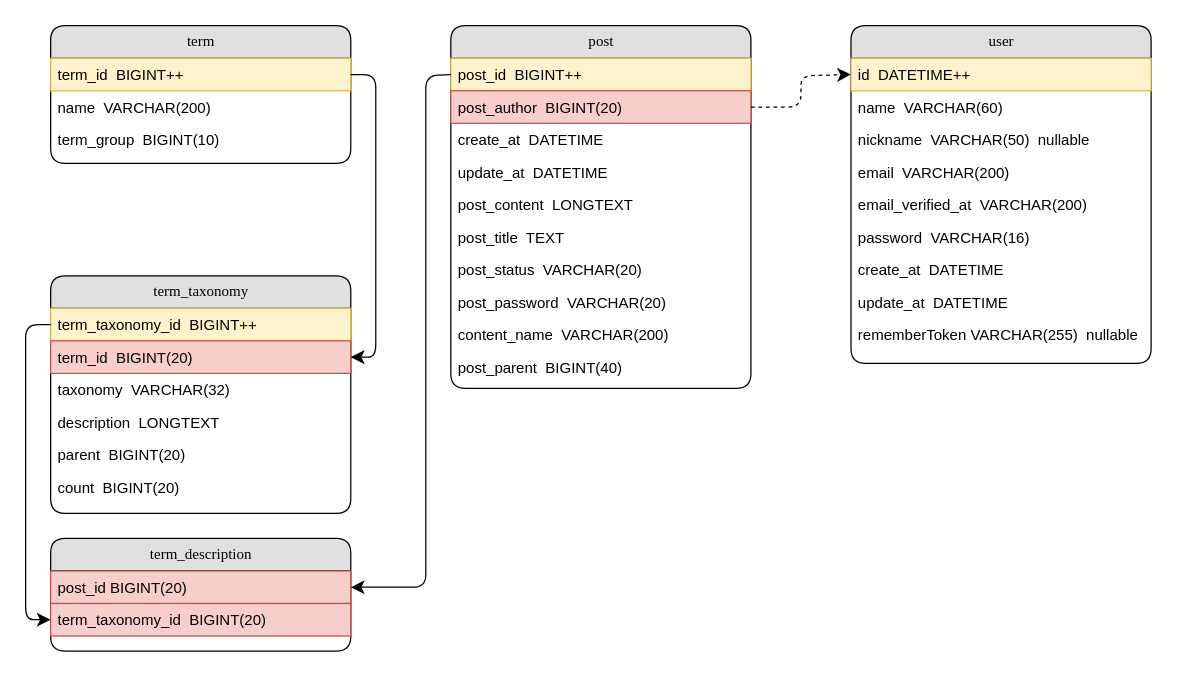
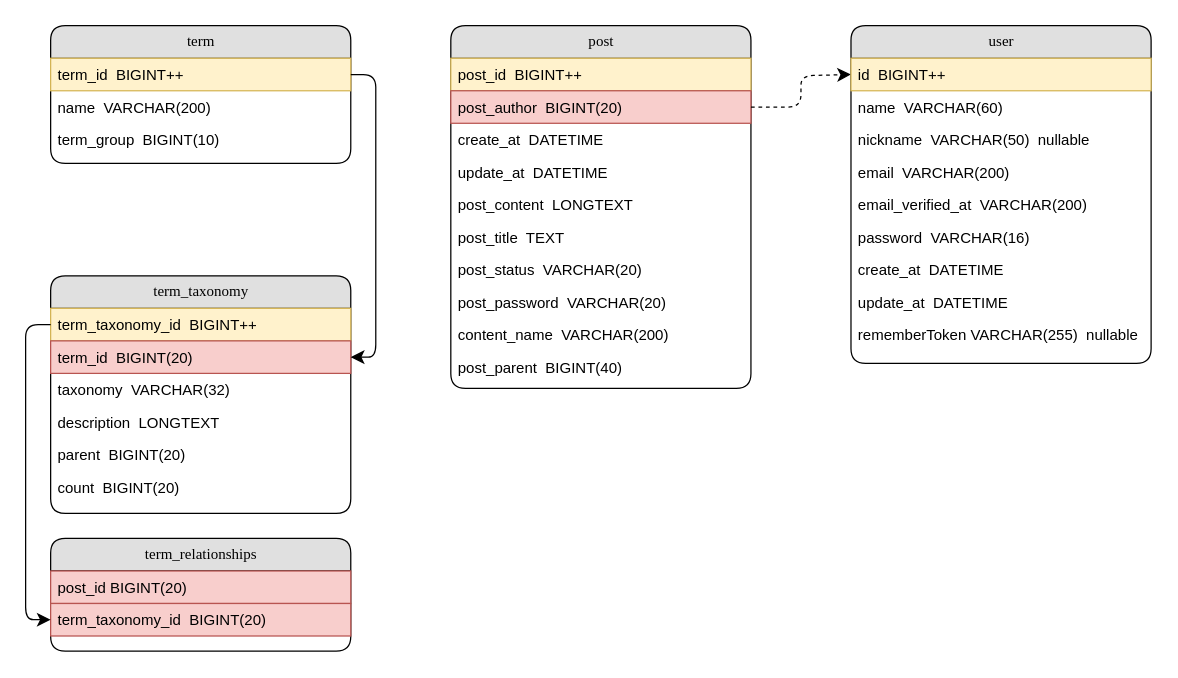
  <mxCell id="0" />
  <mxCell id="1" parent="0" />
  <mxCell id="2" value="term" style="swimlane;html=1;fontStyle=0;childLayout=stackLayout;horizontal=1;startSize=26;fillColor=#e0e0e0;horizontalStack=0;resizeParent=1;resizeLast=0;collapsible=1;marginBottom=0;swimlaneFillColor=#ffffff;align=center;rounded=1;shadow=0;comic=0;labelBackgroundColor=none;strokeWidth=1;fontFamily=Verdana;fontSize=12" parent="1" vertex="1"><mxGeometry x="40" y="20" width="240" height="110" as="geometry" /></mxCell>
  <mxCell id="3" value="term_id&amp;nbsp; BIGINT++" style="text;html=1;strokeColor=#d6b656;fillColor=#fff2cc;spacingLeft=4;spacingRight=4;whiteSpace=wrap;overflow=hidden;rotatable=0;points=[[0,0.5],[1,0.5]];portConstraint=eastwest;" parent="2" vertex="1"><mxGeometry y="26" width="240" height="26" as="geometry" /></mxCell>
  <mxCell id="4" value="name&amp;nbsp; VARCHAR(200)" style="text;html=1;strokeColor=none;fillColor=none;spacingLeft=4;spacingRight=4;whiteSpace=wrap;overflow=hidden;rotatable=0;points=[[0,0.5],[1,0.5]];portConstraint=eastwest;" parent="2" vertex="1"><mxGeometry y="52" width="240" height="26" as="geometry" /></mxCell>
  <mxCell id="5" value="term_group&amp;nbsp; BIGINT(10)" style="text;html=1;strokeColor=none;fillColor=none;spacingLeft=4;spacingRight=4;whiteSpace=wrap;overflow=hidden;rotatable=0;points=[[0,0.5],[1,0.5]];portConstraint=eastwest;" parent="2" vertex="1"><mxGeometry y="78" width="240" height="26" as="geometry" /></mxCell>
  <mxCell id="6" value="term_taxonomy" style="swimlane;html=1;fontStyle=0;childLayout=stackLayout;horizontal=1;startSize=26;fillColor=#e0e0e0;horizontalStack=0;resizeParent=1;resizeLast=0;collapsible=1;marginBottom=0;swimlaneFillColor=#ffffff;align=center;rounded=1;shadow=0;comic=0;labelBackgroundColor=none;strokeWidth=1;fontFamily=Verdana;fontSize=12" parent="1" vertex="1"><mxGeometry x="40" y="220" width="240" height="190" as="geometry" /></mxCell>
  <mxCell id="7" value="term_taxonomy_id&amp;nbsp; BIGINT++" style="text;html=1;strokeColor=#d6b656;fillColor=#fff2cc;spacingLeft=4;spacingRight=4;whiteSpace=wrap;overflow=hidden;rotatable=0;points=[[0,0.5],[1,0.5]];portConstraint=eastwest;" parent="6" vertex="1"><mxGeometry y="26" width="240" height="26" as="geometry" /></mxCell>
  <mxCell id="8" value="term_id&amp;nbsp; BIGINT(20)" style="text;html=1;strokeColor=#b85450;fillColor=#f8cecc;spacingLeft=4;spacingRight=4;whiteSpace=wrap;overflow=hidden;rotatable=0;points=[[0,0.5],[1,0.5]];portConstraint=eastwest;" parent="6" vertex="1"><mxGeometry y="52" width="240" height="26" as="geometry" /></mxCell>
  <mxCell id="9" value="taxonomy&amp;nbsp; VARCHAR(32)" style="text;html=1;strokeColor=none;fillColor=none;spacingLeft=4;spacingRight=4;whiteSpace=wrap;overflow=hidden;rotatable=0;points=[[0,0.5],[1,0.5]];portConstraint=eastwest;" parent="6" vertex="1"><mxGeometry y="78" width="240" height="26" as="geometry" /></mxCell>
  <mxCell id="10" value="description&amp;nbsp; LONGTEXT" style="text;html=1;strokeColor=none;fillColor=none;spacingLeft=4;spacingRight=4;whiteSpace=wrap;overflow=hidden;rotatable=0;points=[[0,0.5],[1,0.5]];portConstraint=eastwest;" parent="6" vertex="1"><mxGeometry y="104" width="240" height="26" as="geometry" /></mxCell>
  <mxCell id="11" value="parent&amp;nbsp; BIGINT(20)" style="text;html=1;strokeColor=none;fillColor=none;spacingLeft=4;spacingRight=4;whiteSpace=wrap;overflow=hidden;rotatable=0;points=[[0,0.5],[1,0.5]];portConstraint=eastwest;" parent="6" vertex="1"><mxGeometry y="130" width="240" height="26" as="geometry" /></mxCell>
  <mxCell id="12" value="count&amp;nbsp; BIGINT(20)" style="text;html=1;strokeColor=none;fillColor=none;spacingLeft=4;spacingRight=4;whiteSpace=wrap;overflow=hidden;rotatable=0;points=[[0,0.5],[1,0.5]];portConstraint=eastwest;" parent="6" vertex="1"><mxGeometry y="156" width="240" height="26" as="geometry" /></mxCell>
- <mxCell id="13" value="term_description" style="swimlane;html=1;fontStyle=0;childLayout=stackLayout;horizontal=1;startSize=26;fillColor=#e0e0e0;horizontalStack=0;resizeParent=1;resizeLast=0;collapsible=1;marginBottom=0;swimlaneFillColor=#ffffff;align=center;rounded=1;shadow=0;comic=0;labelBackgroundColor=none;strokeWidth=1;fontFamily=Verdana;fontSize=12" parent="1" vertex="1"><mxGeometry x="40" y="430" width="240" height="90" as="geometry" /></mxCell>
+ <mxCell id="13" value="term_relationships" style="swimlane;html=1;fontStyle=0;childLayout=stackLayout;horizontal=1;startSize=26;fillColor=#e0e0e0;horizontalStack=0;resizeParent=1;resizeLast=0;collapsible=1;marginBottom=0;swimlaneFillColor=#ffffff;align=center;rounded=1;shadow=0;comic=0;labelBackgroundColor=none;strokeWidth=1;fontFamily=Verdana;fontSize=12" parent="1" vertex="1"><mxGeometry x="40" y="430" width="240" height="90" as="geometry" /></mxCell>
  <mxCell id="14" value="post_id BIGINT(20)" style="text;html=1;strokeColor=#b85450;fillColor=#f8cecc;spacingLeft=4;spacingRight=4;whiteSpace=wrap;overflow=hidden;rotatable=0;points=[[0,0.5],[1,0.5]];portConstraint=eastwest;" parent="13" vertex="1"><mxGeometry y="26" width="240" height="26" as="geometry" /></mxCell>
  <mxCell id="15" value="term_taxonomy_id&amp;nbsp; BIGINT(20)" style="text;html=1;strokeColor=#b85450;fillColor=#f8cecc;spacingLeft=4;spacingRight=4;whiteSpace=wrap;overflow=hidden;rotatable=0;points=[[0,0.5],[1,0.5]];portConstraint=eastwest;" parent="13" vertex="1"><mxGeometry y="52" width="240" height="26" as="geometry" /></mxCell>
  <mxCell id="16" value="post" style="swimlane;html=1;fontStyle=0;childLayout=stackLayout;horizontal=1;startSize=26;fillColor=#e0e0e0;horizontalStack=0;resizeParent=1;resizeLast=0;collapsible=1;marginBottom=0;swimlaneFillColor=#ffffff;align=center;rounded=1;shadow=0;comic=0;labelBackgroundColor=none;strokeWidth=1;fontFamily=Verdana;fontSize=12" parent="1" vertex="1"><mxGeometry x="360" y="20" width="240" height="290" as="geometry" /></mxCell>
  <mxCell id="17" value="post_id&amp;nbsp; BIGINT++" style="text;html=1;strokeColor=#d6b656;fillColor=#fff2cc;spacingLeft=4;spacingRight=4;whiteSpace=wrap;overflow=hidden;rotatable=0;points=[[0,0.5],[1,0.5]];portConstraint=eastwest;" parent="16" vertex="1"><mxGeometry y="26" width="240" height="26" as="geometry" /></mxCell>
  <mxCell id="18" value="post_author&amp;nbsp; BIGINT(20)" style="text;html=1;strokeColor=#b85450;fillColor=#f8cecc;spacingLeft=4;spacingRight=4;whiteSpace=wrap;overflow=hidden;rotatable=0;points=[[0,0.5],[1,0.5]];portConstraint=eastwest;" parent="16" vertex="1"><mxGeometry y="52" width="240" height="26" as="geometry" /></mxCell>
  <mxCell id="19" value="create_at&amp;nbsp; DATETIME" style="text;html=1;strokeColor=none;fillColor=none;spacingLeft=4;spacingRight=4;whiteSpace=wrap;overflow=hidden;rotatable=0;points=[[0,0.5],[1,0.5]];portConstraint=eastwest;" parent="16" vertex="1"><mxGeometry y="78" width="240" height="26" as="geometry" /></mxCell>
  <mxCell id="20" value="update_at&amp;nbsp; DATETIME" style="text;html=1;strokeColor=none;fillColor=none;spacingLeft=4;spacingRight=4;whiteSpace=wrap;overflow=hidden;rotatable=0;points=[[0,0.5],[1,0.5]];portConstraint=eastwest;" parent="16" vertex="1"><mxGeometry y="104" width="240" height="26" as="geometry" /></mxCell>
  <mxCell id="21" value="post_content&amp;nbsp; LONGTEXT" style="text;html=1;strokeColor=none;fillColor=none;spacingLeft=4;spacingRight=4;whiteSpace=wrap;overflow=hidden;rotatable=0;points=[[0,0.5],[1,0.5]];portConstraint=eastwest;" parent="16" vertex="1"><mxGeometry y="130" width="240" height="26" as="geometry" /></mxCell>
  <mxCell id="22" value="post_title&amp;nbsp; TEXT" style="text;html=1;strokeColor=none;fillColor=none;spacingLeft=4;spacingRight=4;whiteSpace=wrap;overflow=hidden;rotatable=0;points=[[0,0.5],[1,0.5]];portConstraint=eastwest;" parent="16" vertex="1"><mxGeometry y="156" width="240" height="26" as="geometry" /></mxCell>
  <mxCell id="23" value="post_status&amp;nbsp; VARCHAR(20)" style="text;html=1;strokeColor=none;fillColor=none;spacingLeft=4;spacingRight=4;whiteSpace=wrap;overflow=hidden;rotatable=0;points=[[0,0.5],[1,0.5]];portConstraint=eastwest;" parent="16" vertex="1"><mxGeometry y="182" width="240" height="26" as="geometry" /></mxCell>
  <mxCell id="24" value="post_password&amp;nbsp; VARCHAR(20)" style="text;html=1;strokeColor=none;fillColor=none;spacingLeft=4;spacingRight=4;whiteSpace=wrap;overflow=hidden;rotatable=0;points=[[0,0.5],[1,0.5]];portConstraint=eastwest;" parent="16" vertex="1"><mxGeometry y="208" width="240" height="26" as="geometry" /></mxCell>
  <mxCell id="25" value="content_name&amp;nbsp; VARCHAR(200)" style="text;html=1;strokeColor=none;fillColor=none;spacingLeft=4;spacingRight=4;whiteSpace=wrap;overflow=hidden;rotatable=0;points=[[0,0.5],[1,0.5]];portConstraint=eastwest;" parent="16" vertex="1"><mxGeometry y="234" width="240" height="26" as="geometry" /></mxCell>
  <mxCell id="26" value="post_parent&amp;nbsp; BIGINT(40)" style="text;html=1;strokeColor=none;fillColor=none;spacingLeft=4;spacingRight=4;whiteSpace=wrap;overflow=hidden;rotatable=0;points=[[0,0.5],[1,0.5]];portConstraint=eastwest;" parent="16" vertex="1"><mxGeometry y="260" width="240" height="26" as="geometry" /></mxCell>
  <mxCell id="27" style="edgeStyle=orthogonalEdgeStyle;html=1;labelBackgroundColor=none;startFill=0;startSize=8;endFill=1;endSize=8;fontFamily=Verdana;fontSize=12;" parent="1" edge="1"><mxGeometry relative="1" as="geometry"><mxPoint x="280" y="59" as="sourcePoint" /><mxPoint x="280" y="285" as="targetPoint" /><Array as="points"><mxPoint x="300" y="59" /><mxPoint x="300" y="285" /></Array></mxGeometry></mxCell>
  <mxCell id="28" style="edgeStyle=orthogonalEdgeStyle;html=1;labelBackgroundColor=none;startFill=0;startSize=8;endFill=1;endSize=8;fontFamily=Verdana;fontSize=12;entryX=0;entryY=0.5;entryDx=0;entryDy=0;dashed=1;" parent="1" source="18" target="30" edge="1"><mxGeometry relative="1" as="geometry"><mxPoint x="770" y="75" as="targetPoint" /><Array as="points"><mxPoint x="640" y="85" /><mxPoint x="640" y="60" /></Array></mxGeometry></mxCell>
  <mxCell id="29" value="user" style="swimlane;html=1;fontStyle=0;childLayout=stackLayout;horizontal=1;startSize=26;fillColor=#e0e0e0;horizontalStack=0;resizeParent=1;resizeLast=0;collapsible=1;marginBottom=0;swimlaneFillColor=#ffffff;align=center;rounded=1;shadow=0;comic=0;labelBackgroundColor=none;strokeWidth=1;fontFamily=Verdana;fontSize=12" parent="1" vertex="1"><mxGeometry x="680" y="20" width="240" height="270" as="geometry" /></mxCell>
- <mxCell id="30" value="id&amp;nbsp; DATETIME++" style="text;html=1;strokeColor=#d6b656;fillColor=#fff2cc;spacingLeft=4;spacingRight=4;whiteSpace=wrap;overflow=hidden;rotatable=0;points=[[0,0.5],[1,0.5]];portConstraint=eastwest;" parent="29" vertex="1"><mxGeometry y="26" width="240" height="26" as="geometry" /></mxCell>
+ <mxCell id="30" value="id&amp;nbsp; BIGINT++" style="text;html=1;strokeColor=#d6b656;fillColor=#fff2cc;spacingLeft=4;spacingRight=4;whiteSpace=wrap;overflow=hidden;rotatable=0;points=[[0,0.5],[1,0.5]];portConstraint=eastwest;" parent="29" vertex="1"><mxGeometry y="26" width="240" height="26" as="geometry" /></mxCell>
  <mxCell id="31" value="name&amp;nbsp; VARCHAR(60)" style="text;html=1;strokeColor=none;fillColor=none;spacingLeft=4;spacingRight=4;whiteSpace=wrap;overflow=hidden;rotatable=0;points=[[0,0.5],[1,0.5]];portConstraint=eastwest;" parent="29" vertex="1"><mxGeometry y="52" width="240" height="26" as="geometry" /></mxCell>
  <mxCell id="32" value="nickname&amp;nbsp; VARCHAR(50)&amp;nbsp; nullable" style="text;html=1;strokeColor=none;fillColor=none;spacingLeft=4;spacingRight=4;whiteSpace=wrap;overflow=hidden;rotatable=0;points=[[0,0.5],[1,0.5]];portConstraint=eastwest;" parent="29" vertex="1"><mxGeometry y="78" width="240" height="26" as="geometry" /></mxCell>
  <mxCell id="33" value="email&amp;nbsp; VARCHAR(200)" style="text;html=1;strokeColor=none;fillColor=none;spacingLeft=4;spacingRight=4;whiteSpace=wrap;overflow=hidden;rotatable=0;points=[[0,0.5],[1,0.5]];portConstraint=eastwest;" parent="29" vertex="1"><mxGeometry y="104" width="240" height="26" as="geometry" /></mxCell>
  <mxCell id="34" value="email_verified_at&amp;nbsp; VARCHAR(200)" style="text;html=1;strokeColor=none;fillColor=none;spacingLeft=4;spacingRight=4;whiteSpace=wrap;overflow=hidden;rotatable=0;points=[[0,0.5],[1,0.5]];portConstraint=eastwest;" parent="29" vertex="1"><mxGeometry y="130" width="240" height="26" as="geometry" /></mxCell>
  <mxCell id="35" value="password&amp;nbsp; VARCHAR(16)" style="text;html=1;strokeColor=none;fillColor=none;spacingLeft=4;spacingRight=4;whiteSpace=wrap;overflow=hidden;rotatable=0;points=[[0,0.5],[1,0.5]];portConstraint=eastwest;" parent="29" vertex="1"><mxGeometry y="156" width="240" height="26" as="geometry" /></mxCell>
  <mxCell id="36" value="create_at&amp;nbsp; DATETIME" style="text;html=1;strokeColor=none;fillColor=none;spacingLeft=4;spacingRight=4;whiteSpace=wrap;overflow=hidden;rotatable=0;points=[[0,0.5],[1,0.5]];portConstraint=eastwest;" parent="29" vertex="1"><mxGeometry y="182" width="240" height="26" as="geometry" /></mxCell>
  <mxCell id="37" value="update_at&amp;nbsp; DATETIME" style="text;html=1;strokeColor=none;fillColor=none;spacingLeft=4;spacingRight=4;whiteSpace=wrap;overflow=hidden;rotatable=0;points=[[0,0.5],[1,0.5]];portConstraint=eastwest;" parent="29" vertex="1"><mxGeometry y="208" width="240" height="26" as="geometry" /></mxCell>
  <mxCell id="38" value="rememberToken VARCHAR(255)&amp;nbsp; nullable" style="text;html=1;strokeColor=none;fillColor=none;spacingLeft=4;spacingRight=4;whiteSpace=wrap;overflow=hidden;rotatable=0;points=[[0,0.5],[1,0.5]];portConstraint=eastwest;" parent="29" vertex="1"><mxGeometry y="234" width="240" height="26" as="geometry" /></mxCell>
  <mxCell id="39" style="edgeStyle=orthogonalEdgeStyle;html=1;labelBackgroundColor=none;startFill=0;startSize=8;endFill=1;endSize=8;fontFamily=Verdana;fontSize=12;" parent="1" edge="1"><mxGeometry relative="1" as="geometry"><mxPoint x="40" y="259" as="sourcePoint" /><mxPoint x="40" y="495" as="targetPoint" /><Array as="points"><mxPoint x="20" y="259" /><mxPoint x="20" y="495" /></Array></mxGeometry></mxCell>
- <mxCell id="40" style="edgeStyle=orthogonalEdgeStyle;html=1;labelBackgroundColor=none;startFill=0;startSize=8;endFill=1;endSize=8;fontFamily=Verdana;fontSize=12;exitX=0;exitY=0.5;exitDx=0;exitDy=0;entryX=1;entryY=0.5;entryDx=0;entryDy=0;" parent="1" source="17" target="14" edge="1"><mxGeometry relative="1" as="geometry"><mxPoint x="320" y="60" as="sourcePoint" /><mxPoint x="320" y="286" as="targetPoint" /><Array as="points"><mxPoint x="360" y="60" /><mxPoint x="340" y="60" /><mxPoint x="340" y="469" /></Array></mxGeometry></mxCell>
